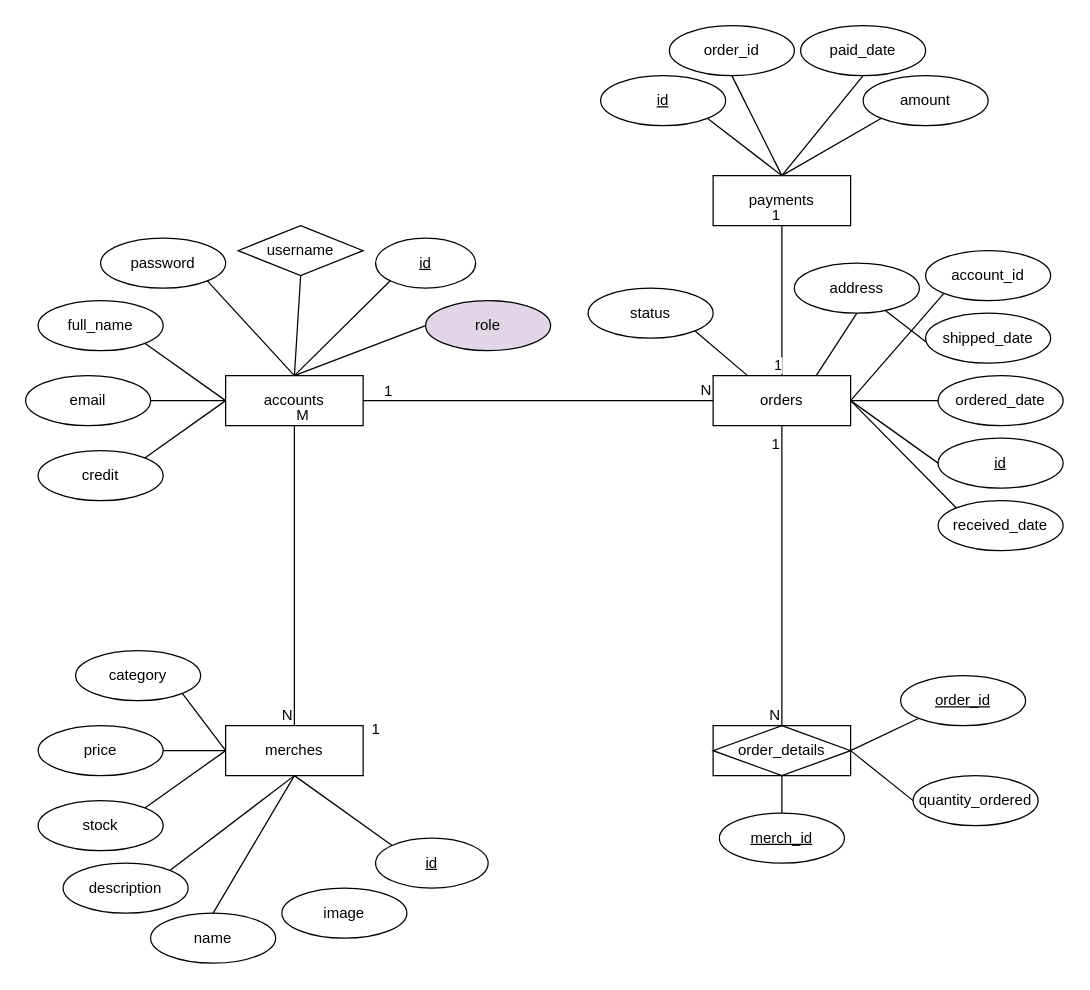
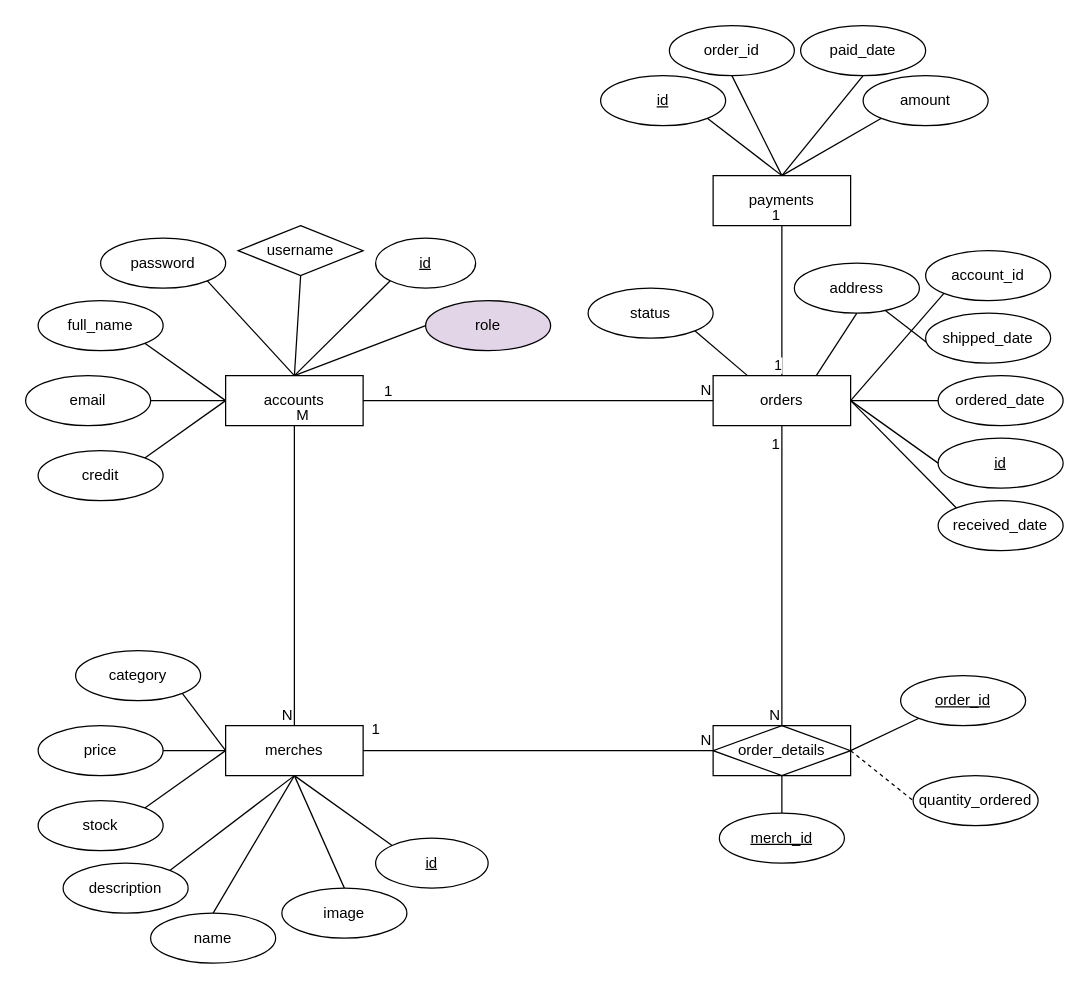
  <mxCell id="0" />
  <mxCell id="1" parent="0" />
  <mxCell id="2" value="accounts" style="rounded=0;whiteSpace=wrap;html=1;" parent="1" vertex="1"><mxGeometry x="180" y="300" width="110" height="40" as="geometry" /></mxCell>
  <mxCell id="3" value="id" style="ellipse;whiteSpace=wrap;html=1;align=center;fontStyle=4;" parent="1" vertex="1"><mxGeometry x="300" y="190" width="80" height="40" as="geometry" /></mxCell>
  <mxCell id="4" value="" style="endArrow=none;html=1;rounded=0;exitX=0;exitY=1;exitDx=0;exitDy=0;entryX=0.5;entryY=0;entryDx=0;entryDy=0;" parent="1" source="3" target="2" edge="1"><mxGeometry relative="1" as="geometry"><mxPoint x="190" y="430" as="sourcePoint" /><mxPoint x="350" y="430" as="targetPoint" /></mxGeometry></mxCell>
  <mxCell id="5" value="username" style="rhombus;whiteSpace=wrap;html=1;align=center;" parent="1" vertex="1"><mxGeometry x="190" y="180" width="100" height="40" as="geometry" /></mxCell>
  <mxCell id="6" value="" style="endArrow=none;html=1;rounded=0;exitX=0.5;exitY=1;exitDx=0;exitDy=0;entryX=0.5;entryY=0;entryDx=0;entryDy=0;" parent="1" source="5" target="2" edge="1"><mxGeometry relative="1" as="geometry"><mxPoint x="170" y="440" as="sourcePoint" /><mxPoint x="330" y="440" as="targetPoint" /></mxGeometry></mxCell>
  <mxCell id="7" value="password" style="ellipse;whiteSpace=wrap;html=1;align=center;" parent="1" vertex="1"><mxGeometry x="80" y="190" width="100" height="40" as="geometry" /></mxCell>
  <mxCell id="8" value="" style="endArrow=none;html=1;rounded=0;exitX=1;exitY=1;exitDx=0;exitDy=0;entryX=0.5;entryY=0;entryDx=0;entryDy=0;" parent="1" source="7" target="2" edge="1"><mxGeometry relative="1" as="geometry"><mxPoint x="140" y="420" as="sourcePoint" /><mxPoint x="300" y="420" as="targetPoint" /></mxGeometry></mxCell>
  <mxCell id="9" value="full_name" style="ellipse;whiteSpace=wrap;html=1;align=center;" parent="1" vertex="1"><mxGeometry x="30" y="240" width="100" height="40" as="geometry" /></mxCell>
  <mxCell id="10" value="" style="endArrow=none;html=1;rounded=0;exitX=1;exitY=1;exitDx=0;exitDy=0;entryX=0;entryY=0.5;entryDx=0;entryDy=0;" parent="1" source="9" target="2" edge="1"><mxGeometry relative="1" as="geometry"><mxPoint x="180" y="470" as="sourcePoint" /><mxPoint x="340" y="470" as="targetPoint" /></mxGeometry></mxCell>
  <mxCell id="11" value="email" style="ellipse;whiteSpace=wrap;html=1;align=center;" parent="1" vertex="1"><mxGeometry x="20" y="300" width="100" height="40" as="geometry" /></mxCell>
  <mxCell id="12" value="" style="endArrow=none;html=1;rounded=0;exitX=1;exitY=0.5;exitDx=0;exitDy=0;entryX=0;entryY=0.5;entryDx=0;entryDy=0;" parent="1" source="11" target="2" edge="1"><mxGeometry relative="1" as="geometry"><mxPoint x="130" y="330" as="sourcePoint" /><mxPoint x="320" y="450" as="targetPoint" /></mxGeometry></mxCell>
  <mxCell id="13" value="credit" style="ellipse;whiteSpace=wrap;html=1;align=center;" parent="1" vertex="1"><mxGeometry x="30" y="360" width="100" height="40" as="geometry" /></mxCell>
  <mxCell id="14" value="" style="endArrow=none;html=1;rounded=0;entryX=0;entryY=0.5;entryDx=0;entryDy=0;exitX=1;exitY=0;exitDx=0;exitDy=0;" parent="1" source="13" target="2" edge="1"><mxGeometry relative="1" as="geometry"><mxPoint x="100" y="370" as="sourcePoint" /><mxPoint x="310" y="460" as="targetPoint" /></mxGeometry></mxCell>
  <mxCell id="15" value="merches" style="whiteSpace=wrap;html=1;align=center;" parent="1" vertex="1"><mxGeometry x="180" y="580" width="110" height="40" as="geometry" /></mxCell>
  <mxCell id="16" value="id" style="ellipse;whiteSpace=wrap;html=1;align=center;fontStyle=4;" parent="1" vertex="1"><mxGeometry x="300" y="670" width="90" height="40" as="geometry" /></mxCell>
  <mxCell id="17" value="" style="endArrow=none;html=1;rounded=0;exitX=0.5;exitY=1;exitDx=0;exitDy=0;entryX=0;entryY=0;entryDx=0;entryDy=0;" parent="1" source="15" target="16" edge="1"><mxGeometry relative="1" as="geometry"><mxPoint x="190" y="780" as="sourcePoint" /><mxPoint x="350" y="780" as="targetPoint" /></mxGeometry></mxCell>
  <mxCell id="18" value="name" style="ellipse;whiteSpace=wrap;html=1;align=center;" parent="1" vertex="1"><mxGeometry x="120" y="730" width="100" height="40" as="geometry" /></mxCell>
  <mxCell id="19" value="" style="endArrow=none;html=1;rounded=0;exitX=0.5;exitY=1;exitDx=0;exitDy=0;entryX=0.5;entryY=0;entryDx=0;entryDy=0;" parent="1" source="15" target="18" edge="1"><mxGeometry relative="1" as="geometry"><mxPoint x="240" y="830" as="sourcePoint" /><mxPoint x="400" y="830" as="targetPoint" /></mxGeometry></mxCell>
  <mxCell id="20" value="description" style="ellipse;whiteSpace=wrap;html=1;align=center;" parent="1" vertex="1"><mxGeometry x="50" y="690" width="100" height="40" as="geometry" /></mxCell>
  <mxCell id="21" value="stock" style="ellipse;whiteSpace=wrap;html=1;align=center;" parent="1" vertex="1"><mxGeometry x="30" y="640" width="100" height="40" as="geometry" /></mxCell>
  <mxCell id="22" value="price" style="ellipse;whiteSpace=wrap;html=1;align=center;" parent="1" vertex="1"><mxGeometry x="30" y="580" width="100" height="40" as="geometry" /></mxCell>
  <mxCell id="23" value="" style="endArrow=none;html=1;rounded=0;exitX=1;exitY=0;exitDx=0;exitDy=0;entryX=0.5;entryY=1;entryDx=0;entryDy=0;" parent="1" source="20" target="15" edge="1"><mxGeometry relative="1" as="geometry"><mxPoint x="440" y="630" as="sourcePoint" /><mxPoint x="600" y="630" as="targetPoint" /></mxGeometry></mxCell>
  <mxCell id="24" value="" style="endArrow=none;html=1;rounded=0;exitX=1;exitY=0;exitDx=0;exitDy=0;entryX=0;entryY=0.5;entryDx=0;entryDy=0;" parent="1" source="21" target="15" edge="1"><mxGeometry relative="1" as="geometry"><mxPoint x="450" y="590" as="sourcePoint" /><mxPoint x="610" y="590" as="targetPoint" /></mxGeometry></mxCell>
  <mxCell id="25" value="" style="endArrow=none;html=1;rounded=0;exitX=1;exitY=0.5;exitDx=0;exitDy=0;entryX=0;entryY=0.5;entryDx=0;entryDy=0;" parent="1" source="22" target="15" edge="1"><mxGeometry relative="1" as="geometry"><mxPoint x="430" y="590" as="sourcePoint" /><mxPoint x="590" y="590" as="targetPoint" /></mxGeometry></mxCell>
  <mxCell id="26" value="category" style="ellipse;whiteSpace=wrap;html=1;align=center;" parent="1" vertex="1"><mxGeometry x="60" y="520" width="100" height="40" as="geometry" /></mxCell>
  <mxCell id="27" value="" style="endArrow=none;html=1;rounded=0;exitX=1;exitY=1;exitDx=0;exitDy=0;entryX=0;entryY=0.5;entryDx=0;entryDy=0;" parent="1" source="26" target="15" edge="1"><mxGeometry relative="1" as="geometry"><mxPoint x="400" y="550" as="sourcePoint" /><mxPoint x="560" y="550" as="targetPoint" /></mxGeometry></mxCell>
  <mxCell id="28" value="" style="endArrow=none;html=1;rounded=0;exitX=0.5;exitY=1;exitDx=0;exitDy=0;entryX=0.5;entryY=0;entryDx=0;entryDy=0;" parent="1" source="2" target="15" edge="1"><mxGeometry relative="1" as="geometry"><mxPoint x="430" y="500" as="sourcePoint" /><mxPoint x="590" y="500" as="targetPoint" /></mxGeometry></mxCell>
  <mxCell id="29" value="M" style="resizable=0;html=1;whiteSpace=wrap;align=left;verticalAlign=bottom;" parent="28" connectable="0" vertex="1"><mxGeometry x="-1" relative="1" as="geometry" /></mxCell>
  <mxCell id="30" value="N" style="resizable=0;html=1;whiteSpace=wrap;align=right;verticalAlign=bottom;" parent="28" connectable="0" vertex="1"><mxGeometry x="1" relative="1" as="geometry" /></mxCell>
  <mxCell id="31" value="role" style="ellipse;whiteSpace=wrap;html=1;align=center;fillColor=#e1d5e7;" parent="1" vertex="1"><mxGeometry x="340" y="240" width="100" height="40" as="geometry" /></mxCell>
  <mxCell id="32" value="" style="endArrow=none;html=1;rounded=0;exitX=0;exitY=0.5;exitDx=0;exitDy=0;entryX=0.5;entryY=0;entryDx=0;entryDy=0;" parent="1" source="31" target="2" edge="1"><mxGeometry relative="1" as="geometry"><mxPoint x="340" y="350" as="sourcePoint" /><mxPoint x="500" y="350" as="targetPoint" /></mxGeometry></mxCell>
  <mxCell id="33" value="orders" style="whiteSpace=wrap;html=1;align=center;" parent="1" vertex="1"><mxGeometry x="570" y="300" width="110" height="40" as="geometry" /></mxCell>
  <mxCell id="34" value="id" style="ellipse;whiteSpace=wrap;html=1;align=center;fontStyle=4;" parent="1" vertex="1"><mxGeometry x="750" y="350" width="100" height="40" as="geometry" /></mxCell>
  <mxCell id="35" value="account_id" style="ellipse;whiteSpace=wrap;html=1;align=center;" parent="1" vertex="1"><mxGeometry x="740" y="200" width="100" height="40" as="geometry" /></mxCell>
  <mxCell id="36" value="" style="endArrow=none;html=1;rounded=0;exitX=0;exitY=0.5;exitDx=0;exitDy=0;entryX=1;entryY=0.5;entryDx=0;entryDy=0;" parent="1" source="34" target="33" edge="1"><mxGeometry relative="1" as="geometry"><mxPoint x="560" y="440" as="sourcePoint" /><mxPoint x="720" y="440" as="targetPoint" /></mxGeometry></mxCell>
  <mxCell id="37" value="" style="endArrow=none;html=1;rounded=0;exitX=1;exitY=0.5;exitDx=0;exitDy=0;entryX=0;entryY=1;entryDx=0;entryDy=0;" parent="1" source="33" target="35" edge="1"><mxGeometry relative="1" as="geometry"><mxPoint x="630" y="440" as="sourcePoint" /><mxPoint x="790" y="440" as="targetPoint" /></mxGeometry></mxCell>
  <mxCell id="38" value="" style="endArrow=none;html=1;rounded=0;exitX=0;exitY=1;exitDx=0;exitDy=0;" parent="1" source="52" target="76" edge="1"><mxGeometry relative="1" as="geometry"><mxPoint x="740" y="280" as="sourcePoint" /><mxPoint x="690" y="420" as="targetPoint" /></mxGeometry></mxCell>
  <mxCell id="39" value="ordered_date" style="ellipse;whiteSpace=wrap;html=1;align=center;" parent="1" vertex="1"><mxGeometry x="750" y="300" width="100" height="40" as="geometry" /></mxCell>
  <mxCell id="40" value="" style="endArrow=none;html=1;rounded=0;exitX=1;exitY=0.5;exitDx=0;exitDy=0;entryX=0;entryY=0.5;entryDx=0;entryDy=0;" parent="1" source="33" target="39" edge="1"><mxGeometry relative="1" as="geometry"><mxPoint x="660" y="450" as="sourcePoint" /><mxPoint x="820" y="450" as="targetPoint" /></mxGeometry></mxCell>
  <mxCell id="41" value="" style="endArrow=none;html=1;rounded=0;exitX=1;exitY=0.5;exitDx=0;exitDy=0;entryX=0;entryY=0.5;entryDx=0;entryDy=0;" parent="1" source="2" target="33" edge="1"><mxGeometry relative="1" as="geometry"><mxPoint x="440" y="550" as="sourcePoint" /><mxPoint x="600" y="550" as="targetPoint" /></mxGeometry></mxCell>
  <mxCell id="42" value="N" style="resizable=0;html=1;whiteSpace=wrap;align=right;verticalAlign=bottom;" parent="41" connectable="0" vertex="1"><mxGeometry x="1" relative="1" as="geometry" /></mxCell>
  <mxCell id="43" value="1" style="text;html=1;align=center;verticalAlign=middle;resizable=0;points=[];autosize=1;strokeColor=none;fillColor=none;" parent="1" vertex="1"><mxGeometry x="295" y="298" width="30" height="30" as="geometry" /></mxCell>
  <mxCell id="44" value="order_details" style="shape=associativeEntity;whiteSpace=wrap;html=1;align=center;" parent="1" vertex="1"><mxGeometry x="570" y="580" width="110" height="40" as="geometry" /></mxCell>
  <mxCell id="45" value="" style="endArrow=none;html=1;rounded=0;exitX=0.5;exitY=1;exitDx=0;exitDy=0;entryX=0.5;entryY=0;entryDx=0;entryDy=0;" parent="1" source="33" target="44" edge="1"><mxGeometry relative="1" as="geometry"><mxPoint x="690" y="620" as="sourcePoint" /><mxPoint x="850" y="620" as="targetPoint" /></mxGeometry></mxCell>
  <mxCell id="46" value="N" style="resizable=0;html=1;whiteSpace=wrap;align=right;verticalAlign=bottom;" parent="45" connectable="0" vertex="1"><mxGeometry x="1" relative="1" as="geometry" /></mxCell>
  <mxCell id="47" value="1" style="text;html=1;align=center;verticalAlign=middle;resizable=0;points=[];autosize=1;strokeColor=none;fillColor=none;" parent="1" vertex="1"><mxGeometry x="605" y="340" width="30" height="30" as="geometry" /></mxCell>
  <mxCell id="48" value="" style="endArrow=none;html=1;rounded=0;exitX=0.5;exitY=0;exitDx=0;exitDy=0;entryX=0.5;entryY=1;entryDx=0;entryDy=0;" parent="1" source="61" target="44" edge="1"><mxGeometry relative="1" as="geometry"><mxPoint x="625" y="670" as="sourcePoint" /><mxPoint x="610" y="530" as="targetPoint" /></mxGeometry></mxCell>
  <mxCell id="49" value="" style="endArrow=none;html=1;rounded=0;exitX=0;exitY=1;exitDx=0;exitDy=0;entryX=1;entryY=0.5;entryDx=0;entryDy=0;" parent="1" source="60" target="44" edge="1"><mxGeometry relative="1" as="geometry"><mxPoint x="730" y="578" as="sourcePoint" /><mxPoint x="580" y="530" as="targetPoint" /></mxGeometry></mxCell>
  <mxCell id="50" value="quantity_ordered" style="ellipse;whiteSpace=wrap;html=1;align=center;" parent="1" vertex="1"><mxGeometry x="730" y="620" width="100" height="40" as="geometry" /></mxCell>
- <mxCell id="51" value="" style="endArrow=none;html=1;rounded=0;exitX=1;exitY=0.5;exitDx=0;exitDy=0;entryX=0;entryY=0.5;entryDx=0;entryDy=0;" parent="1" source="44" target="50" edge="1"><mxGeometry relative="1" as="geometry"><mxPoint x="540" y="740" as="sourcePoint" /><mxPoint x="700" y="740" as="targetPoint" /></mxGeometry></mxCell>
+ <mxCell id="51" value="" style="endArrow=none;html=1;rounded=0;exitX=1;exitY=0.5;exitDx=0;exitDy=0;entryX=0;entryY=0.5;entryDx=0;entryDy=0;dashed=1;" parent="1" source="44" target="50" edge="1"><mxGeometry relative="1" as="geometry"><mxPoint x="540" y="740" as="sourcePoint" /><mxPoint x="700" y="740" as="targetPoint" /></mxGeometry></mxCell>
  <mxCell id="52" value="shipped_date" style="ellipse;whiteSpace=wrap;html=1;align=center;" parent="1" vertex="1"><mxGeometry x="740" y="250" width="100" height="40" as="geometry" /></mxCell>
  <mxCell id="53" value="status" style="ellipse;whiteSpace=wrap;html=1;align=center;" parent="1" vertex="1"><mxGeometry x="470" y="230" width="100" height="40" as="geometry" /></mxCell>
  <mxCell id="54" value="" style="endArrow=none;html=1;rounded=0;exitX=1;exitY=1;exitDx=0;exitDy=0;entryX=0.25;entryY=0;entryDx=0;entryDy=0;" parent="1" source="53" target="33" edge="1"><mxGeometry relative="1" as="geometry"><mxPoint x="440" y="350" as="sourcePoint" /><mxPoint x="600" y="350" as="targetPoint" /></mxGeometry></mxCell>
  <mxCell id="55" value="received_date" style="ellipse;whiteSpace=wrap;html=1;align=center;" parent="1" vertex="1"><mxGeometry x="750" y="400" width="100" height="40" as="geometry" /></mxCell>
  <mxCell id="56" value="" style="endArrow=none;html=1;rounded=0;exitX=1;exitY=0.5;exitDx=0;exitDy=0;entryX=0;entryY=0;entryDx=0;entryDy=0;" parent="1" source="33" target="55" edge="1"><mxGeometry relative="1" as="geometry"><mxPoint x="570" y="590" as="sourcePoint" /><mxPoint x="730" y="590" as="targetPoint" /></mxGeometry></mxCell>
+ <mxCell id="57" value="" style="endArrow=none;html=1;rounded=0;exitX=1;exitY=0.5;exitDx=0;exitDy=0;entryX=0;entryY=0.5;entryDx=0;entryDy=0;" parent="1" source="15" target="44" edge="1"><mxGeometry relative="1" as="geometry"><mxPoint x="460" y="580" as="sourcePoint" /><mxPoint x="620" y="580" as="targetPoint" /></mxGeometry></mxCell>
+ <mxCell id="58" value="N" style="resizable=0;html=1;whiteSpace=wrap;align=right;verticalAlign=bottom;" parent="57" connectable="0" vertex="1"><mxGeometry x="1" relative="1" as="geometry" /></mxCell>
  <mxCell id="59" value="1" style="text;html=1;align=center;verticalAlign=middle;resizable=0;points=[];autosize=1;strokeColor=none;fillColor=none;" parent="1" vertex="1"><mxGeometry x="285" y="568" width="30" height="30" as="geometry" /></mxCell>
  <mxCell id="60" value="order_id" style="ellipse;whiteSpace=wrap;html=1;align=center;fontStyle=4;" parent="1" vertex="1"><mxGeometry x="720" y="540" width="100" height="40" as="geometry" /></mxCell>
  <mxCell id="61" value="merch_id" style="ellipse;whiteSpace=wrap;html=1;align=center;fontStyle=4;" parent="1" vertex="1"><mxGeometry x="575" y="650" width="100" height="40" as="geometry" /></mxCell>
  <mxCell id="62" value="image" style="ellipse;whiteSpace=wrap;html=1;align=center;" parent="1" vertex="1"><mxGeometry x="225" y="710" width="100" height="40" as="geometry" /></mxCell>
+ <mxCell id="63" value="" style="endArrow=none;html=1;rounded=0;exitX=0.5;exitY=0;exitDx=0;exitDy=0;entryX=0.5;entryY=1;entryDx=0;entryDy=0;" parent="1" source="62" target="15" edge="1"><mxGeometry relative="1" as="geometry"><mxPoint x="310" y="790" as="sourcePoint" /><mxPoint x="470" y="790" as="targetPoint" /></mxGeometry></mxCell>
  <mxCell id="64" value="payments" style="whiteSpace=wrap;html=1;align=center;" parent="1" vertex="1"><mxGeometry x="570" y="140" width="110" height="40" as="geometry" /></mxCell>
  <mxCell id="65" value="" style="endArrow=none;html=1;rounded=0;exitX=0.5;exitY=0;exitDx=0;exitDy=0;entryX=0.5;entryY=1;entryDx=0;entryDy=0;" parent="1" source="33" target="64" edge="1"><mxGeometry relative="1" as="geometry"><mxPoint x="610" y="210" as="sourcePoint" /><mxPoint x="770" y="210" as="targetPoint" /></mxGeometry></mxCell>
  <mxCell id="66" value="1" style="resizable=0;html=1;whiteSpace=wrap;align=right;verticalAlign=bottom;" parent="65" connectable="0" vertex="1"><mxGeometry x="1" relative="1" as="geometry" /></mxCell>
  <mxCell id="67" value="1" style="edgeLabel;html=1;align=center;verticalAlign=middle;resizable=0;points=[];" parent="65" vertex="1" connectable="0"><mxGeometry x="-0.854" y="4" relative="1" as="geometry"><mxPoint as="offset" /></mxGeometry></mxCell>
  <mxCell id="68" value="id" style="ellipse;whiteSpace=wrap;html=1;align=center;fontStyle=4;" parent="1" vertex="1"><mxGeometry x="480" y="60" width="100" height="40" as="geometry" /></mxCell>
  <mxCell id="69" value="" style="endArrow=none;html=1;rounded=0;exitX=1;exitY=1;exitDx=0;exitDy=0;entryX=0.5;entryY=0;entryDx=0;entryDy=0;" parent="1" source="68" target="64" edge="1"><mxGeometry relative="1" as="geometry"><mxPoint x="620" y="50" as="sourcePoint" /><mxPoint x="780" y="50" as="targetPoint" /></mxGeometry></mxCell>
  <mxCell id="70" value="order_id" style="ellipse;whiteSpace=wrap;html=1;align=center;" parent="1" vertex="1"><mxGeometry x="535" y="20" width="100" height="40" as="geometry" /></mxCell>
  <mxCell id="71" value="" style="endArrow=none;html=1;rounded=0;exitX=0.5;exitY=1;exitDx=0;exitDy=0;entryX=0.5;entryY=0;entryDx=0;entryDy=0;" parent="1" source="70" target="64" edge="1"><mxGeometry relative="1" as="geometry"><mxPoint x="720" y="70" as="sourcePoint" /><mxPoint x="880" y="70" as="targetPoint" /></mxGeometry></mxCell>
  <mxCell id="72" value="paid_date" style="ellipse;whiteSpace=wrap;html=1;align=center;" parent="1" vertex="1"><mxGeometry x="640" y="20" width="100" height="40" as="geometry" /></mxCell>
  <mxCell id="73" value="" style="endArrow=none;html=1;rounded=0;exitX=0.5;exitY=1;exitDx=0;exitDy=0;entryX=0.5;entryY=0;entryDx=0;entryDy=0;" parent="1" source="72" target="64" edge="1"><mxGeometry relative="1" as="geometry"><mxPoint x="720" y="110" as="sourcePoint" /><mxPoint x="880" y="110" as="targetPoint" /></mxGeometry></mxCell>
  <mxCell id="74" value="amount" style="ellipse;whiteSpace=wrap;html=1;align=center;" parent="1" vertex="1"><mxGeometry x="690" y="60" width="100" height="40" as="geometry" /></mxCell>
  <mxCell id="75" value="" style="endArrow=none;html=1;rounded=0;exitX=0;exitY=1;exitDx=0;exitDy=0;entryX=0.5;entryY=0;entryDx=0;entryDy=0;" parent="1" source="74" target="64" edge="1"><mxGeometry relative="1" as="geometry"><mxPoint x="720" y="140" as="sourcePoint" /><mxPoint x="880" y="140" as="targetPoint" /></mxGeometry></mxCell>
  <mxCell id="76" value="address" style="ellipse;whiteSpace=wrap;html=1;align=center;" parent="1" vertex="1"><mxGeometry x="635" y="210" width="100" height="40" as="geometry" /></mxCell>
  <mxCell id="77" value="" style="endArrow=none;html=1;rounded=0;exitX=0.5;exitY=1;exitDx=0;exitDy=0;entryX=0.75;entryY=0;entryDx=0;entryDy=0;" parent="1" source="76" target="33" edge="1"><mxGeometry width="50" height="50" relative="1" as="geometry"><mxPoint x="490" y="470" as="sourcePoint" /><mxPoint x="540" y="420" as="targetPoint" /></mxGeometry></mxCell>
